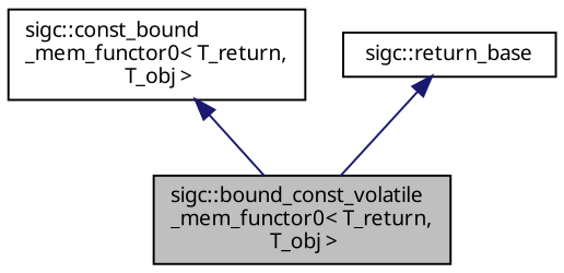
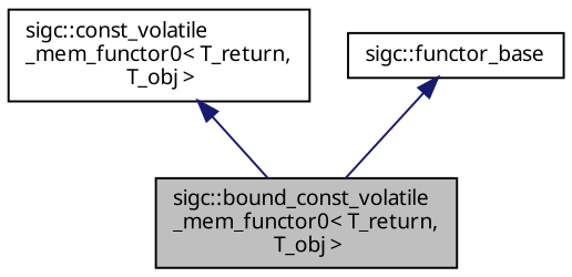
  digraph {
    node [color=black fillcolor=white fontname=Sans fontsize=10 shape=record style=filled]
    edge [color=midnightblue dir=back fontname=Sans fontsize=10 labelfontname=Sans labelfontsize=10 style=solid]
    n1 [fillcolor=grey75 fontcolor=black height=0.2 label="sigc::bound_const_volatile\l_mem_functor0\< T_return,\l T_obj \>" width=0.4]
-   n2 [height=0.2 label="sigc::const_bound\l_mem_functor0\< T_return,\l T_obj \>" width=0.4]
-   n3 [height=0.2 label="sigc::return_base" width=0.4]
+   n2 [height=0.2 label="sigc::const_volatile\l_mem_functor0\< T_return,\l T_obj \>" width=0.4]
+   n3 [height=0.2 label="sigc::functor_base" width=0.4]
    n2 -> n1
    n3 -> n1
  }
